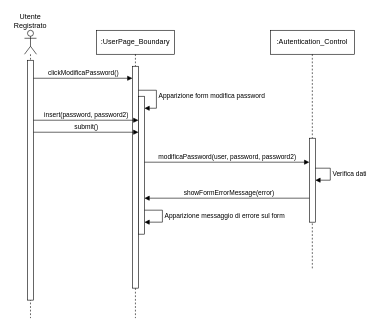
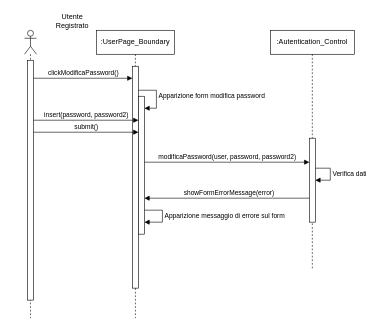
  <mxCell id="0" />
  <mxCell id="1" parent="0" />
  <mxCell id="2" value="" style="shape=umlLifeline;perimeter=lifelinePerimeter;whiteSpace=wrap;html=1;container=1;dropTarget=0;collapsible=0;recursiveResize=0;outlineConnect=0;portConstraint=eastwest;newEdgeStyle={&quot;curved&quot;:0,&quot;rounded&quot;:0};participant=umlActor;" parent="1" vertex="1"><mxGeometry x="40" y="50" width="20" height="480" as="geometry" /></mxCell>
  <mxCell id="3" value="" style="html=1;points=[[0,0,0,0,5],[0,1,0,0,-5],[1,0,0,0,5],[1,1,0,0,-5]];perimeter=orthogonalPerimeter;outlineConnect=0;targetShapes=umlLifeline;portConstraint=eastwest;newEdgeStyle={&quot;curved&quot;:0,&quot;rounded&quot;:0};" parent="2" vertex="1"><mxGeometry x="5" y="50" width="10" height="400" as="geometry" /></mxCell>
  <mxCell id="4" value=":UserPage_Boundary" style="shape=umlLifeline;perimeter=lifelinePerimeter;whiteSpace=wrap;html=1;container=1;dropTarget=0;collapsible=0;recursiveResize=0;outlineConnect=0;portConstraint=eastwest;newEdgeStyle={&quot;curved&quot;:0,&quot;rounded&quot;:0};" parent="1" vertex="1"><mxGeometry x="160" y="50" width="130" height="480" as="geometry" /></mxCell>
  <mxCell id="5" value="" style="html=1;points=[[0,0,0,0,5],[0,1,0,0,-5],[1,0,0,0,5],[1,1,0,0,-5]];perimeter=orthogonalPerimeter;outlineConnect=0;targetShapes=umlLifeline;portConstraint=eastwest;newEdgeStyle={&quot;curved&quot;:0,&quot;rounded&quot;:0};" parent="4" vertex="1"><mxGeometry x="60" y="60" width="10" height="370" as="geometry" /></mxCell>
  <mxCell id="6" value="" style="html=1;points=[[0,0,0,0,5],[0,1,0,0,-5],[1,0,0,0,5],[1,1,0,0,-5]];perimeter=orthogonalPerimeter;outlineConnect=0;targetShapes=umlLifeline;portConstraint=eastwest;newEdgeStyle={&quot;curved&quot;:0,&quot;rounded&quot;:0};" parent="4" vertex="1"><mxGeometry x="70" y="110" width="10" height="230" as="geometry" /></mxCell>
  <mxCell id="7" value="Apparizione form modifica password" style="html=1;align=left;spacingLeft=2;endArrow=block;rounded=0;edgeStyle=orthogonalEdgeStyle;curved=0;rounded=0;" parent="4" source="5" target="6" edge="1"><mxGeometry relative="1" as="geometry"><mxPoint x="210" y="130" as="sourcePoint" /><Array as="points"><mxPoint x="100" y="100" /><mxPoint x="100" y="130" /></Array></mxGeometry></mxCell>
- <mxCell id="8" value="Utente Registrato" style="text;html=1;align=center;verticalAlign=middle;whiteSpace=wrap;rounded=0;" parent="1" vertex="1"><mxGeometry x="20" y="20" width="60" height="30" as="geometry" /></mxCell>
+ <mxCell id="8" value="Utente Registrato" style="text;html=1;align=center;verticalAlign=middle;whiteSpace=wrap;rounded=0;" parent="1" vertex="1"><mxGeometry x="90" y="20" width="60" height="30" as="geometry" /></mxCell>
  <mxCell id="9" value="clickModificaPassword()" style="html=1;verticalAlign=bottom;endArrow=block;curved=0;rounded=0;" parent="1" target="5" edge="1"><mxGeometry width="80" relative="1" as="geometry"><mxPoint x="55" y="130" as="sourcePoint" /><mxPoint x="160" y="130" as="targetPoint" /></mxGeometry></mxCell>
  <mxCell id="10" value="insert(password, password2)" style="html=1;verticalAlign=bottom;endArrow=block;curved=0;rounded=0;" parent="1" edge="1"><mxGeometry width="80" relative="1" as="geometry"><mxPoint x="55" y="200" as="sourcePoint" /><mxPoint x="230" y="200" as="targetPoint" /></mxGeometry></mxCell>
  <mxCell id="11" value="submit()" style="html=1;verticalAlign=bottom;endArrow=block;curved=0;rounded=0;" parent="1" edge="1"><mxGeometry width="80" relative="1" as="geometry"><mxPoint x="55" y="220" as="sourcePoint" /><mxPoint x="230" y="220" as="targetPoint" /></mxGeometry></mxCell>
  <mxCell id="12" value=":Autentication_Control" style="shape=umlLifeline;perimeter=lifelinePerimeter;whiteSpace=wrap;html=1;container=1;dropTarget=0;collapsible=0;recursiveResize=0;outlineConnect=0;portConstraint=eastwest;newEdgeStyle={&quot;curved&quot;:0,&quot;rounded&quot;:0};" parent="1" vertex="1"><mxGeometry x="450" y="50" width="140" height="400" as="geometry" /></mxCell>
  <mxCell id="13" value="" style="html=1;points=[[0,0,0,0,5],[0,1,0,0,-5],[1,0,0,0,5],[1,1,0,0,-5]];perimeter=orthogonalPerimeter;outlineConnect=0;targetShapes=umlLifeline;portConstraint=eastwest;newEdgeStyle={&quot;curved&quot;:0,&quot;rounded&quot;:0};" parent="12" vertex="1"><mxGeometry x="65" y="180" width="10" height="140" as="geometry" /></mxCell>
  <mxCell id="14" value="Verifica dati" style="html=1;align=left;spacingLeft=2;endArrow=block;rounded=0;edgeStyle=orthogonalEdgeStyle;curved=0;rounded=0;" parent="12" source="13" target="13" edge="1"><mxGeometry relative="1" as="geometry"><mxPoint x="80" y="229.98" as="sourcePoint" /><Array as="points"><mxPoint x="100" y="230" /><mxPoint x="100" y="250" /></Array><mxPoint x="80" y="249.98" as="targetPoint" /></mxGeometry></mxCell>
  <mxCell id="15" value="modificaPassword(user, password, password2)" style="html=1;verticalAlign=bottom;endArrow=block;curved=0;rounded=0;" parent="1" edge="1"><mxGeometry width="80" relative="1" as="geometry"><mxPoint x="240" y="270" as="sourcePoint" /><mxPoint x="515" y="270" as="targetPoint" /></mxGeometry></mxCell>
  <mxCell id="16" value="Apparizione messaggio di errore sul form" style="html=1;align=left;spacingLeft=2;endArrow=block;rounded=0;edgeStyle=orthogonalEdgeStyle;curved=0;rounded=0;" edge="1" parent="1"><mxGeometry relative="1" as="geometry"><mxPoint x="240" y="350" as="sourcePoint" /><Array as="points"><mxPoint x="270" y="350" /></Array><mxPoint x="240" y="370" as="targetPoint" /></mxGeometry></mxCell>
  <mxCell id="17" value="" style="html=1;verticalAlign=bottom;endArrow=block;curved=0;rounded=0;" edge="1" parent="1"><mxGeometry width="80" relative="1" as="geometry"><mxPoint x="515" y="330" as="sourcePoint" /><mxPoint x="240" y="330" as="targetPoint" /></mxGeometry></mxCell>
  <mxCell id="18" value="showFormErrorMessage(error)" style="edgeLabel;html=1;align=center;verticalAlign=middle;resizable=0;points=[];" vertex="1" connectable="0" parent="17"><mxGeometry x="-0.03" y="2" relative="1" as="geometry"><mxPoint x="-2" y="-12" as="offset" /></mxGeometry></mxCell>
